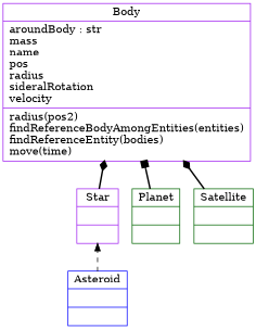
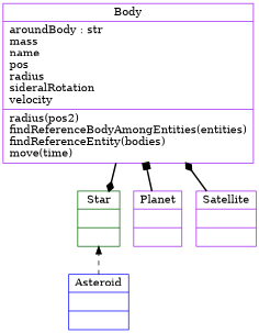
  digraph {
    rankdir=BT
    node [color=purple fontcolor=black shape=record style=solid]
    edge [arrowhead=diamond arrowtail=none style=bold]
    n1 [color=blue label="{Asteroid|\l|}"]
-   n2 [label="{Star|\l|}"]
+   n2 [color=darkgreen label="{Star|\l|}"]
    n3 [label="{Body|aroundBody : str\lmass\lname\lpos\lradius\lsideralRotation\lvelocity\l|radius(pos2)\lfindReferenceBodyAmongEntities(entities)\lfindReferenceEntity(bodies)\lmove(time)\l}"]
-   n4 [color=darkgreen label="{Planet|\l|}"]
-   n5 [color=darkgreen label="{Satellite|\l|}"]
+   n4 [label="{Planet|\l|}"]
+   n5 [label="{Satellite|\l|}"]
    n1 -> n2 [arrowhead=normal style=dashed]
-   n2 -> n3
+   n3 -> n2
    n4 -> n3 [arrowhead=box]
    n5 -> n3
  }
